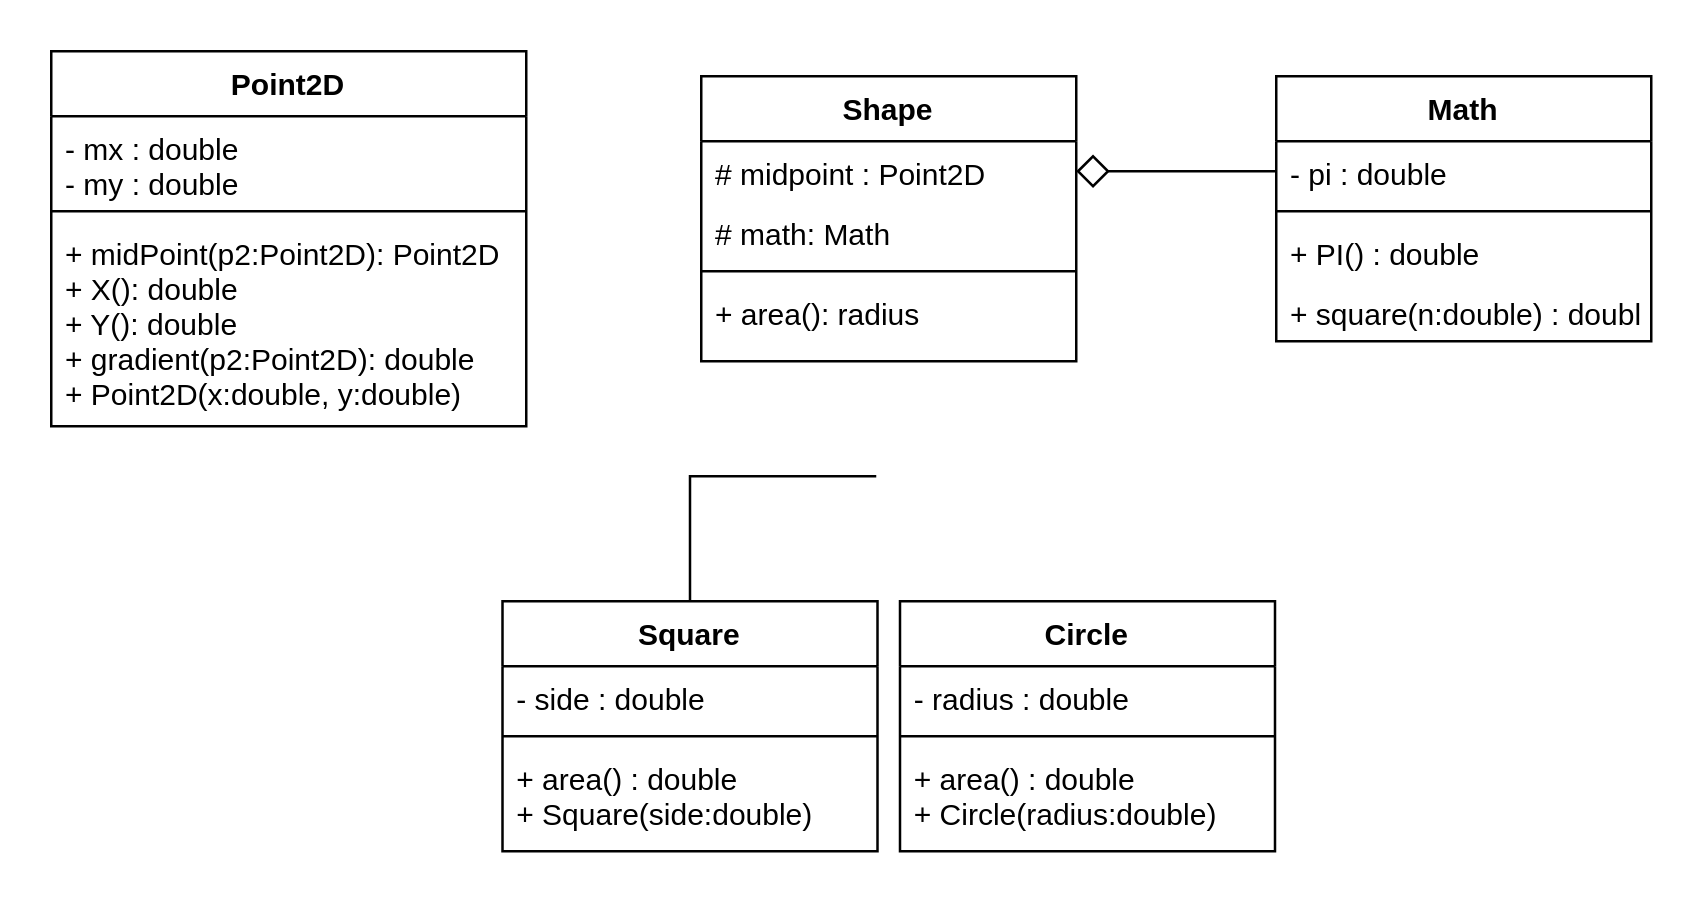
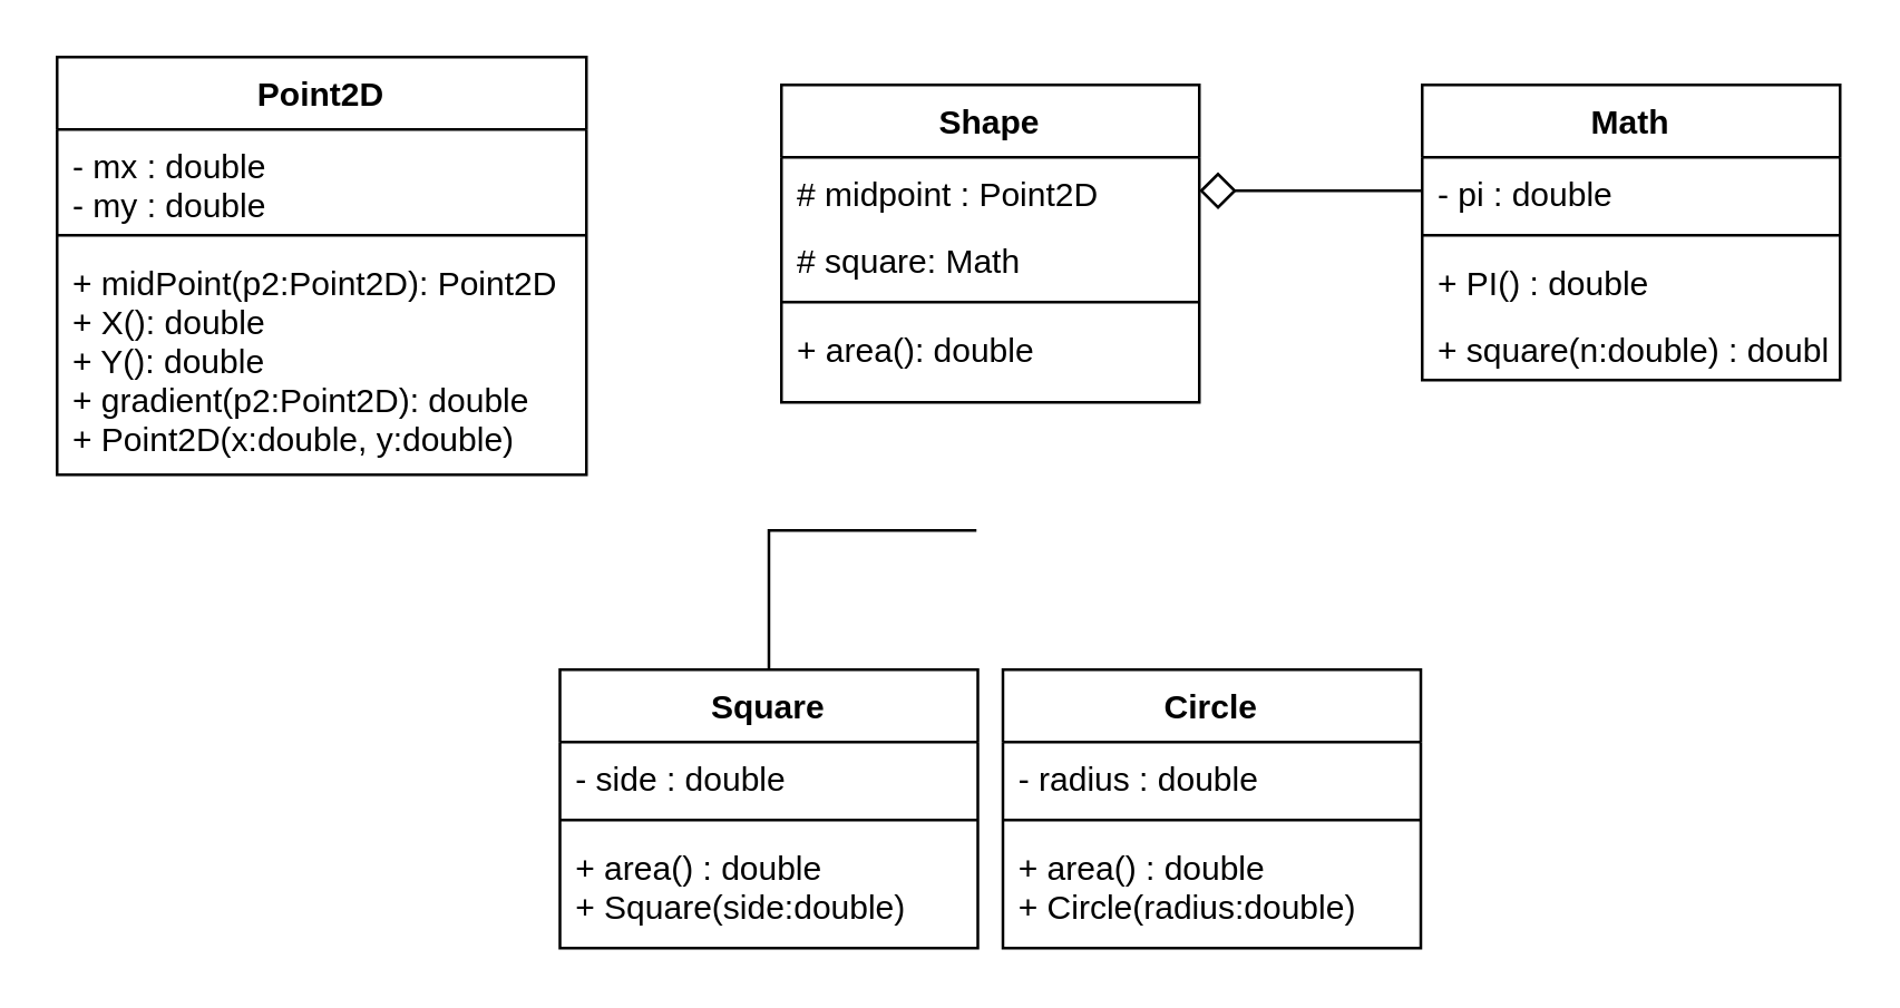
  <mxCell id="0" />
  <mxCell id="1" parent="0" />
  <mxCell id="2" value="Point2D" style="swimlane;fontStyle=1;align=center;verticalAlign=top;childLayout=stackLayout;horizontal=1;startSize=26;horizontalStack=0;resizeParent=1;resizeParentMax=0;resizeLast=0;collapsible=1;marginBottom=0;" parent="1" vertex="1"><mxGeometry x="20" y="20" width="190" height="150" as="geometry" /></mxCell>
  <mxCell id="3" value="- mx : double&#10;- my : double" style="text;strokeColor=none;fillColor=none;align=left;verticalAlign=top;spacingLeft=4;spacingRight=4;overflow=hidden;rotatable=0;points=[[0,0.5],[1,0.5]];portConstraint=eastwest;" parent="2" vertex="1"><mxGeometry y="26" width="190" height="34" as="geometry" /></mxCell>
  <mxCell id="4" value="" style="line;strokeWidth=1;fillColor=none;align=left;verticalAlign=middle;spacingTop=-1;spacingLeft=3;spacingRight=3;rotatable=0;labelPosition=right;points=[];portConstraint=eastwest;" parent="2" vertex="1"><mxGeometry y="60" width="190" height="8" as="geometry" /></mxCell>
  <mxCell id="5" value="+ midPoint(p2:Point2D): Point2D&#10;+ X(): double&#10;+ Y(): double&#10;+ gradient(p2:Point2D): double&#10;+ Point2D(x:double, y:double)" style="text;strokeColor=none;fillColor=none;align=left;verticalAlign=top;spacingLeft=4;spacingRight=4;overflow=hidden;rotatable=0;points=[[0,0.5],[1,0.5]];portConstraint=eastwest;" parent="2" vertex="1"><mxGeometry y="68" width="190" height="82" as="geometry" /></mxCell>
  <mxCell id="6" value="Shape" style="swimlane;fontStyle=1;align=center;verticalAlign=top;childLayout=stackLayout;horizontal=1;startSize=26;horizontalStack=0;resizeParent=1;resizeParentMax=0;resizeLast=0;collapsible=1;marginBottom=0;" parent="1" vertex="1"><mxGeometry x="280" y="30" width="150" height="114" as="geometry" /></mxCell>
  <mxCell id="7" value="# midpoint : Point2D" style="text;strokeColor=none;fillColor=none;align=left;verticalAlign=top;spacingLeft=4;spacingRight=4;overflow=hidden;rotatable=0;points=[[0,0.5],[1,0.5]];portConstraint=eastwest;" parent="6" vertex="1"><mxGeometry y="26" width="150" height="24" as="geometry" /></mxCell>
- <mxCell id="8" value="# math: Math" style="text;strokeColor=none;fillColor=none;align=left;verticalAlign=top;spacingLeft=4;spacingRight=4;overflow=hidden;rotatable=0;points=[[0,0.5],[1,0.5]];portConstraint=eastwest;" vertex="1" parent="6"><mxGeometry y="50" width="150" height="24" as="geometry" /></mxCell>
+ <mxCell id="8" value="# square: Math" style="text;strokeColor=none;fillColor=none;align=left;verticalAlign=top;spacingLeft=4;spacingRight=4;overflow=hidden;rotatable=0;points=[[0,0.5],[1,0.5]];portConstraint=eastwest;" vertex="1" parent="6"><mxGeometry y="50" width="150" height="24" as="geometry" /></mxCell>
  <mxCell id="9" value="" style="line;strokeWidth=1;fillColor=none;align=left;verticalAlign=middle;spacingTop=-1;spacingLeft=3;spacingRight=3;rotatable=0;labelPosition=right;points=[];portConstraint=eastwest;" parent="6" vertex="1"><mxGeometry y="74" width="150" height="8" as="geometry" /></mxCell>
- <mxCell id="10" value="+ area(): radius" style="text;strokeColor=none;fillColor=none;align=left;verticalAlign=top;spacingLeft=4;spacingRight=4;overflow=hidden;rotatable=0;points=[[0,0.5],[1,0.5]];portConstraint=eastwest;" parent="6" vertex="1"><mxGeometry y="82" width="150" height="32" as="geometry" /></mxCell>
+ <mxCell id="10" value="+ area(): double" style="text;strokeColor=none;fillColor=none;align=left;verticalAlign=top;spacingLeft=4;spacingRight=4;overflow=hidden;rotatable=0;points=[[0,0.5],[1,0.5]];portConstraint=eastwest;" parent="6" vertex="1"><mxGeometry y="82" width="150" height="32" as="geometry" /></mxCell>
  <mxCell id="11" value="Math" style="swimlane;fontStyle=1;align=center;verticalAlign=top;childLayout=stackLayout;horizontal=1;startSize=26;horizontalStack=0;resizeParent=1;resizeParentMax=0;resizeLast=0;collapsible=1;marginBottom=0;" parent="1" vertex="1"><mxGeometry x="510" y="30" width="150" height="106" as="geometry" /></mxCell>
  <mxCell id="12" value="- pi : double" style="text;strokeColor=none;fillColor=none;align=left;verticalAlign=top;spacingLeft=4;spacingRight=4;overflow=hidden;rotatable=0;points=[[0,0.5],[1,0.5]];portConstraint=eastwest;" parent="11" vertex="1"><mxGeometry y="26" width="150" height="24" as="geometry" /></mxCell>
  <mxCell id="13" value="" style="line;strokeWidth=1;fillColor=none;align=left;verticalAlign=middle;spacingTop=-1;spacingLeft=3;spacingRight=3;rotatable=0;labelPosition=right;points=[];portConstraint=eastwest;" parent="11" vertex="1"><mxGeometry y="50" width="150" height="8" as="geometry" /></mxCell>
  <mxCell id="14" value="+ PI() : double" style="text;strokeColor=none;fillColor=none;align=left;verticalAlign=top;spacingLeft=4;spacingRight=4;overflow=hidden;rotatable=0;points=[[0,0.5],[1,0.5]];portConstraint=eastwest;" parent="11" vertex="1"><mxGeometry y="58" width="150" height="24" as="geometry" /></mxCell>
  <mxCell id="15" value="+ square(n:double) : double" style="text;strokeColor=none;fillColor=none;align=left;verticalAlign=top;spacingLeft=4;spacingRight=4;overflow=hidden;rotatable=0;points=[[0,0.5],[1,0.5]];portConstraint=eastwest;" parent="11" vertex="1"><mxGeometry y="82" width="150" height="24" as="geometry" /></mxCell>
  <mxCell id="16" style="edgeStyle=orthogonalEdgeStyle;rounded=0;orthogonalLoop=1;jettySize=auto;html=1;exitX=1;exitY=0.5;exitDx=0;exitDy=0;endArrow=none;endFill=0;endSize=11;startArrow=diamond;startFill=0;startSize=11;" parent="1" source="7" target="12" edge="1"><mxGeometry relative="1" as="geometry" /></mxCell>
  <mxCell id="17" value="Circle" style="swimlane;fontStyle=1;align=center;verticalAlign=top;childLayout=stackLayout;horizontal=1;startSize=26;horizontalStack=0;resizeParent=1;resizeParentMax=0;resizeLast=0;collapsible=1;marginBottom=0;" parent="1" vertex="1"><mxGeometry x="359.5" y="240" width="150" height="100" as="geometry" /></mxCell>
  <mxCell id="18" value="- radius : double" style="text;strokeColor=none;fillColor=none;align=left;verticalAlign=top;spacingLeft=4;spacingRight=4;overflow=hidden;rotatable=0;points=[[0,0.5],[1,0.5]];portConstraint=eastwest;" parent="17" vertex="1"><mxGeometry y="26" width="150" height="24" as="geometry" /></mxCell>
  <mxCell id="19" value="" style="line;strokeWidth=1;fillColor=none;align=left;verticalAlign=middle;spacingTop=-1;spacingLeft=3;spacingRight=3;rotatable=0;labelPosition=right;points=[];portConstraint=eastwest;" parent="17" vertex="1"><mxGeometry y="50" width="150" height="8" as="geometry" /></mxCell>
  <mxCell id="20" value="+ area() : double&#10;+ Circle(radius:double)" style="text;strokeColor=none;fillColor=none;align=left;verticalAlign=top;spacingLeft=4;spacingRight=4;overflow=hidden;rotatable=0;points=[[0,0.5],[1,0.5]];portConstraint=eastwest;" parent="17" vertex="1"><mxGeometry y="58" width="150" height="42" as="geometry" /></mxCell>
  <mxCell id="21" style="edgeStyle=orthogonalEdgeStyle;rounded=0;orthogonalLoop=1;jettySize=auto;html=1;exitX=0.5;exitY=0;exitDx=0;exitDy=0;startArrow=none;startFill=0;startSize=11;endArrow=none;endFill=0;" edge="1" parent="1" source="22"><mxGeometry relative="1" as="geometry"><mxPoint x="350" y="190" as="targetPoint" /><Array as="points"><mxPoint x="276" y="190" /><mxPoint x="350" y="190" /></Array></mxGeometry></mxCell>
  <mxCell id="22" value="Square" style="swimlane;fontStyle=1;align=center;verticalAlign=top;childLayout=stackLayout;horizontal=1;startSize=26;horizontalStack=0;resizeParent=1;resizeParentMax=0;resizeLast=0;collapsible=1;marginBottom=0;" parent="1" vertex="1"><mxGeometry x="200.5" y="240" width="150" height="100" as="geometry" /></mxCell>
  <mxCell id="23" value="- side : double" style="text;strokeColor=none;fillColor=none;align=left;verticalAlign=top;spacingLeft=4;spacingRight=4;overflow=hidden;rotatable=0;points=[[0,0.5],[1,0.5]];portConstraint=eastwest;" parent="22" vertex="1"><mxGeometry y="26" width="150" height="24" as="geometry" /></mxCell>
  <mxCell id="24" value="" style="line;strokeWidth=1;fillColor=none;align=left;verticalAlign=middle;spacingTop=-1;spacingLeft=3;spacingRight=3;rotatable=0;labelPosition=right;points=[];portConstraint=eastwest;" parent="22" vertex="1"><mxGeometry y="50" width="150" height="8" as="geometry" /></mxCell>
  <mxCell id="25" value="+ area() : double&#10;+ Square(side:double)" style="text;strokeColor=none;fillColor=none;align=left;verticalAlign=top;spacingLeft=4;spacingRight=4;overflow=hidden;rotatable=0;points=[[0,0.5],[1,0.5]];portConstraint=eastwest;" parent="22" vertex="1"><mxGeometry y="58" width="150" height="42" as="geometry" /></mxCell>
